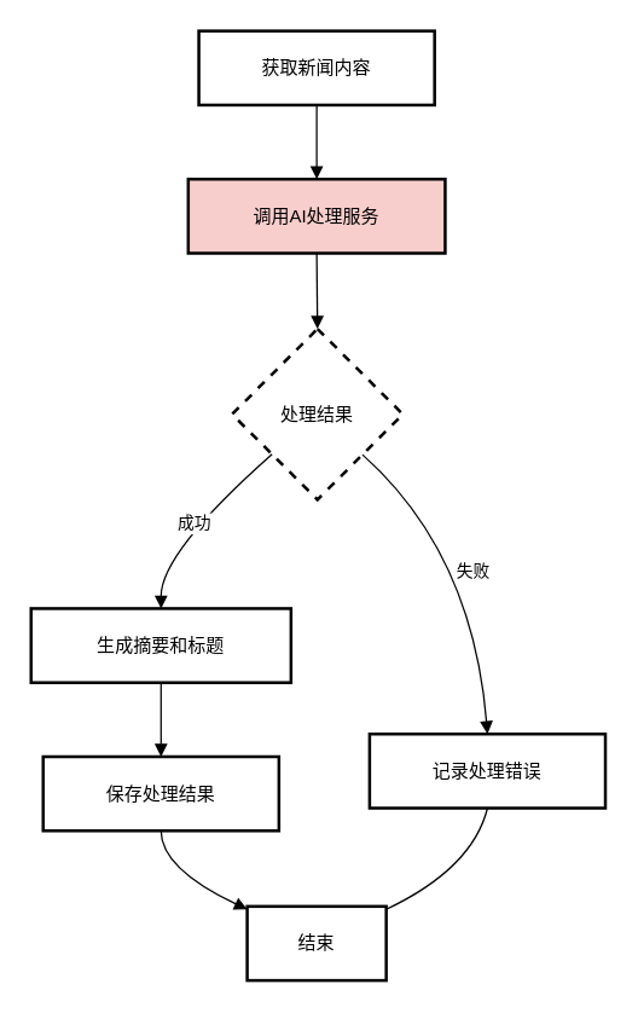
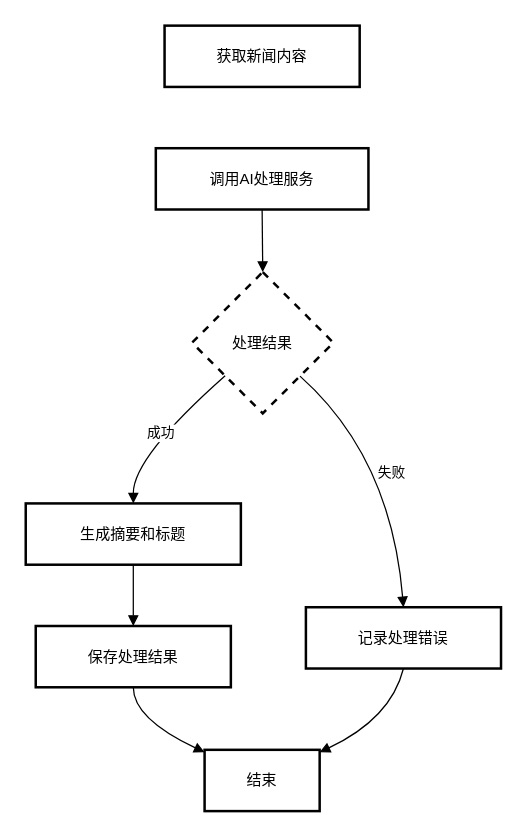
  <mxCell id="0" />
  <mxCell id="1" parent="0" />
  <mxCell id="2" value="获取新闻内容" style="whiteSpace=wrap;strokeWidth=2;" vertex="1" parent="1"><mxGeometry x="131" y="20" width="156" height="49" as="geometry" /></mxCell>
- <mxCell id="3" value="调用AI处理服务" style="whiteSpace=wrap;strokeWidth=2;fillColor=#f8cecc;" vertex="1" parent="1"><mxGeometry x="124" y="118" width="170" height="49" as="geometry" /></mxCell>
+ <mxCell id="3" value="调用AI处理服务" style="whiteSpace=wrap;strokeWidth=2;" vertex="1" parent="1"><mxGeometry x="124" y="118" width="170" height="49" as="geometry" /></mxCell>
  <mxCell id="4" value="处理结果" style="rhombus;strokeWidth=2;whiteSpace=wrap;dashed=1;" vertex="1" parent="1"><mxGeometry x="153" y="217" width="113" height="113" as="geometry" /></mxCell>
  <mxCell id="5" value="生成摘要和标题" style="whiteSpace=wrap;strokeWidth=2;" vertex="1" parent="1"><mxGeometry x="20" y="402" width="172" height="49" as="geometry" /></mxCell>
  <mxCell id="6" value="记录处理错误" style="whiteSpace=wrap;strokeWidth=2;" vertex="1" parent="1"><mxGeometry x="244" y="485" width="156" height="49" as="geometry" /></mxCell>
  <mxCell id="7" value="保存处理结果" style="whiteSpace=wrap;strokeWidth=2;" vertex="1" parent="1"><mxGeometry x="28" y="500" width="156" height="49" as="geometry" /></mxCell>
  <mxCell id="8" value="结束" style="whiteSpace=wrap;strokeWidth=2;" vertex="1" parent="1"><mxGeometry x="163" y="599" width="92" height="49" as="geometry" /></mxCell>
- <mxCell id="9" value="" style="curved=1;startArrow=none;endArrow=block;exitX=0.5;exitY=0.98;entryX=0.5;entryY=0;rounded=0;" edge="1" parent="1" source="2" target="3"><mxGeometry relative="1" as="geometry"><Array as="points" /></mxGeometry></mxCell>
  <mxCell id="10" value="" style="curved=1;startArrow=none;endArrow=block;exitX=0.5;exitY=0.99;entryX=0.5;entryY=0;rounded=0;" edge="1" parent="1" source="3" target="4"><mxGeometry relative="1" as="geometry"><Array as="points" /></mxGeometry></mxCell>
  <mxCell id="11" value="成功" style="curved=1;startArrow=none;endArrow=block;exitX=0;exitY=0.94;entryX=0.5;entryY=-0.01;rounded=0;" edge="1" parent="1" source="4" target="5"><mxGeometry relative="1" as="geometry"><Array as="points"><mxPoint x="106" y="365" /></Array></mxGeometry></mxCell>
  <mxCell id="12" value="失败" style="curved=1;startArrow=none;endArrow=block;exitX=0.99;exitY=0.94;entryX=0.5;entryY=0;rounded=0;" edge="1" parent="1" source="4" target="6"><mxGeometry relative="1" as="geometry"><Array as="points"><mxPoint x="312" y="365" /></Array></mxGeometry></mxCell>
  <mxCell id="13" value="" style="curved=1;startArrow=none;endArrow=block;exitX=0.5;exitY=0.98;entryX=0.5;entryY=0;rounded=0;" edge="1" parent="1" source="5" target="7"><mxGeometry relative="1" as="geometry"><Array as="points" /></mxGeometry></mxCell>
  <mxCell id="14" value="" style="curved=1;startArrow=none;endArrow=block;exitX=0.5;exitY=0.99;entryX=0;entryY=0.04;rounded=0;" edge="1" parent="1" source="7" target="8"><mxGeometry relative="1" as="geometry"><Array as="points"><mxPoint x="106" y="574" /></Array></mxGeometry></mxCell>
- <mxCell id="15" value="" style="curved=1;startArrow=none;endArrow=none;exitX=0.5;exitY=0.99;entryX=1;entryY=0.04;rounded=0;" edge="1" parent="1" source="6" target="8"><mxGeometry relative="1" as="geometry"><Array as="points"><mxPoint x="312" y="574" /></Array></mxGeometry></mxCell>
+ <mxCell id="15" value="" style="curved=1;startArrow=none;endArrow=block;exitX=0.5;exitY=0.99;entryX=1;entryY=0.04;rounded=0;" edge="1" parent="1" source="6" target="8"><mxGeometry relative="1" as="geometry"><Array as="points"><mxPoint x="312" y="574" /></Array></mxGeometry></mxCell>
